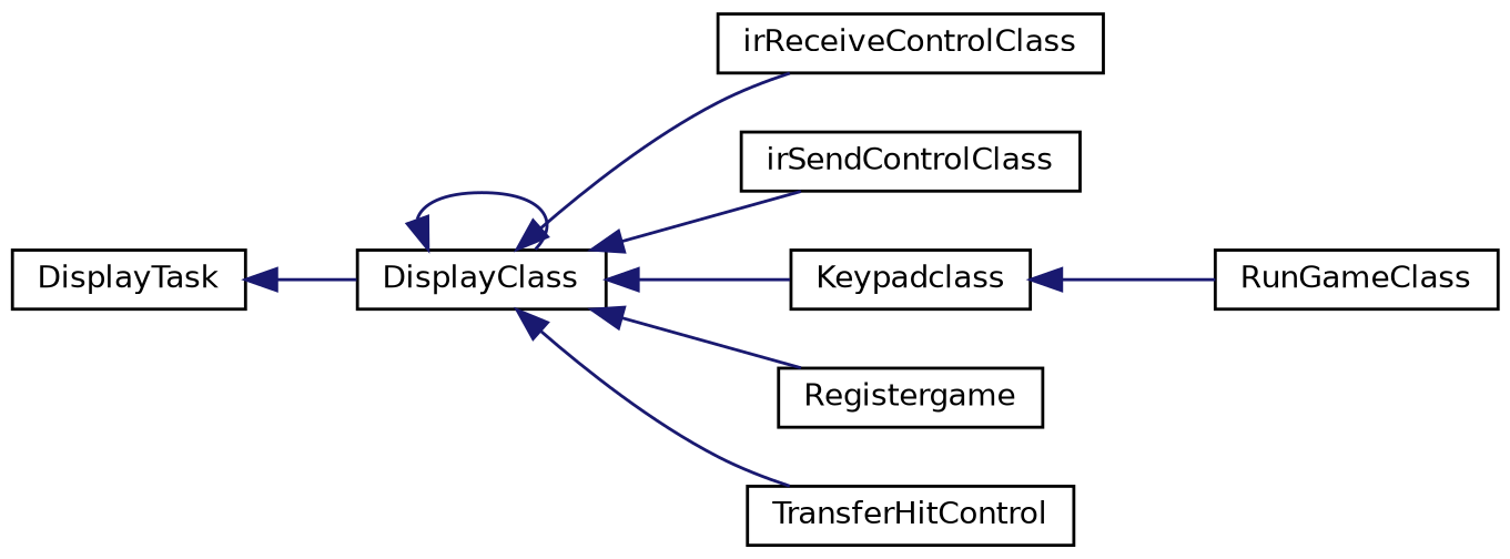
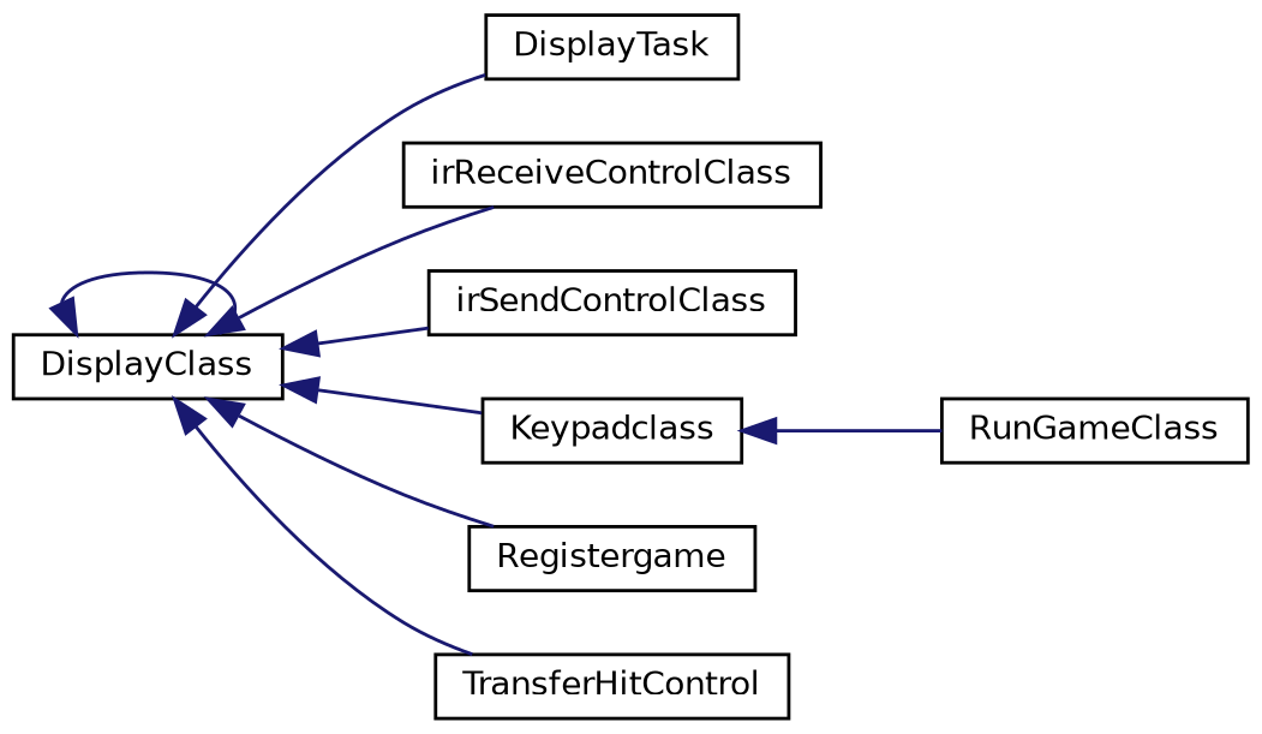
  digraph {
    rankdir=LR
    node [color=black fillcolor=white fontname=Helvetica fontsize=10 shape=record style=filled]
    edge [color=midnightblue dir=back fontname=Helvetica fontsize=10 labelfontname=Helvetica labelfontsize=10 style=solid]
    n1 [height=0.2 label=DisplayClass width=0.4]
    n2 [height=0.2 label=DisplayTask width=0.4]
    n3 [height=0.2 label=irReceiveControlClass width=0.4]
    n4 [height=0.2 label=irSendControlClass width=0.4]
    n5 [height=0.2 label=Keypadclass width=0.4]
    n6 [height=0.2 label=Registergame width=0.4]
    n7 [height=0.2 label=TransferHitControl width=0.4]
    n8 [height=0.2 label=RunGameClass width=0.4]
    n1 -> n1
-   n2 -> n1
+   n1 -> n2
    n1 -> n3
    n1 -> n4
    n1 -> n5
    n1 -> n6
    n1 -> n7
    n5 -> n8
  }
